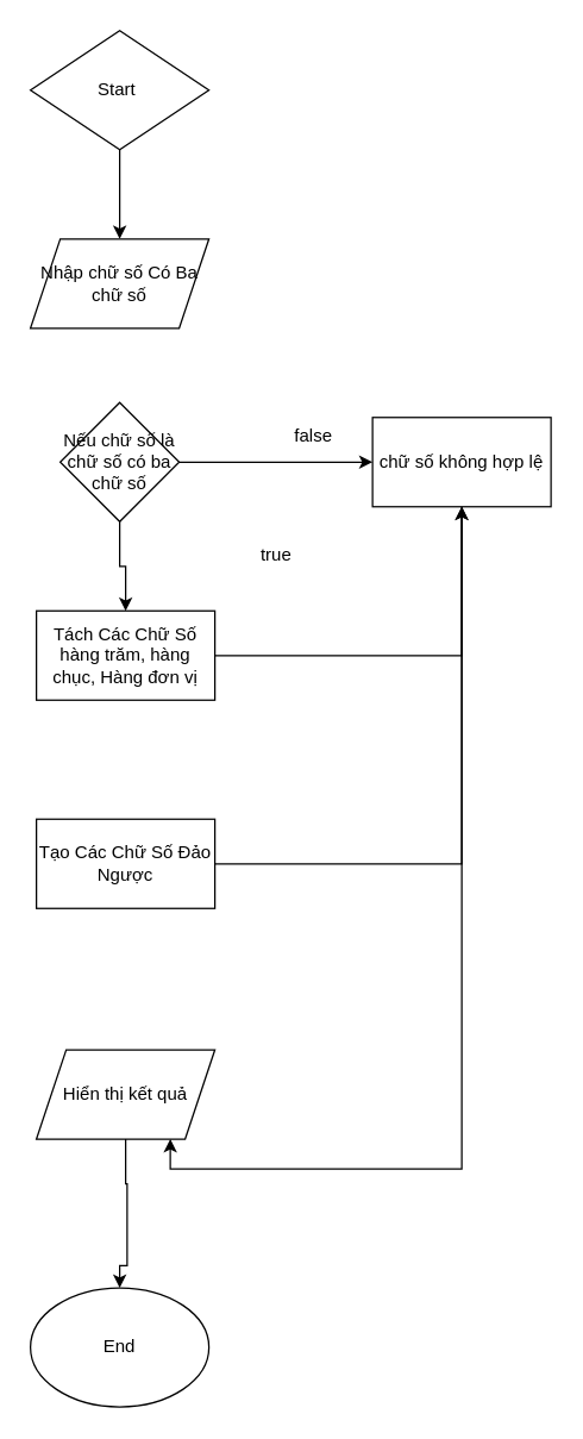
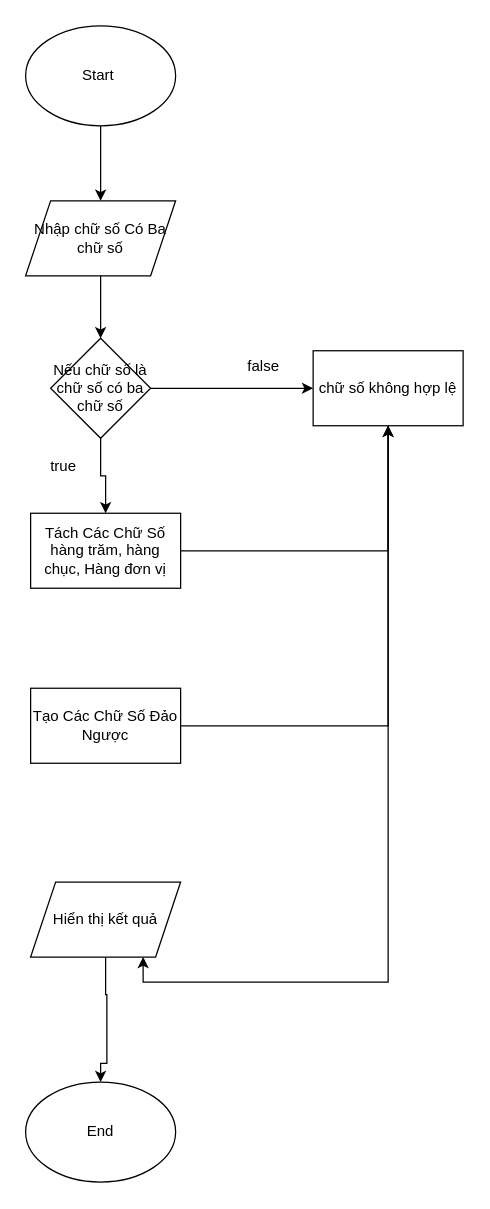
  <mxCell id="0" />
  <mxCell id="1" parent="0" />
  <mxCell id="2" value="" style="edgeStyle=orthogonalEdgeStyle;rounded=0;orthogonalLoop=1;jettySize=auto;html=1;entryX=0.5;entryY=0;entryDx=0;entryDy=0;" parent="1" source="3" target="11" edge="1"><mxGeometry relative="1" as="geometry"><mxPoint x="80" y="190" as="targetPoint" /></mxGeometry></mxCell>
- <mxCell id="3" value="Start&amp;nbsp;" style="rhombus;whiteSpace=wrap;html=1;" parent="1" vertex="1"><mxGeometry x="20" y="20" width="120" height="80" as="geometry" /></mxCell>
+ <mxCell id="3" value="Start&amp;nbsp;" style="ellipse;whiteSpace=wrap;html=1;" parent="1" vertex="1"><mxGeometry x="20" y="20" width="120" height="80" as="geometry" /></mxCell>
  <mxCell id="4" value="" style="edgeStyle=orthogonalEdgeStyle;rounded=0;orthogonalLoop=1;jettySize=auto;html=1;" parent="1" source="5" target="18" edge="1"><mxGeometry relative="1" as="geometry" /></mxCell>
  <mxCell id="5" value="Tách Các Chữ Số hàng trăm, hàng chục, Hàng đơn vị" style="rounded=0;whiteSpace=wrap;html=1;" parent="1" vertex="1"><mxGeometry x="24" y="410" width="120" height="60" as="geometry" /></mxCell>
  <mxCell id="6" value="" style="edgeStyle=orthogonalEdgeStyle;rounded=0;orthogonalLoop=1;jettySize=auto;html=1;" parent="1" source="7" target="18" edge="1"><mxGeometry relative="1" as="geometry"><mxPoint x="84" y="690" as="targetPoint" /></mxGeometry></mxCell>
  <mxCell id="7" value="Tạo Các Chữ Số Đảo Ngược" style="whiteSpace=wrap;html=1;rounded=0;" parent="1" vertex="1"><mxGeometry x="24" y="550" width="120" height="60" as="geometry" /></mxCell>
  <mxCell id="8" style="edgeStyle=orthogonalEdgeStyle;rounded=0;orthogonalLoop=1;jettySize=auto;html=1;exitX=0.5;exitY=1;exitDx=0;exitDy=0;entryX=0.5;entryY=0;entryDx=0;entryDy=0;" parent="1" source="12" target="9" edge="1"><mxGeometry relative="1" as="geometry"><mxPoint x="84" y="750" as="sourcePoint" /><mxPoint x="84" y="825" as="targetPoint" /><Array as="points"><mxPoint x="84" y="795" /><mxPoint x="85" y="795" /><mxPoint x="85" y="850" /></Array></mxGeometry></mxCell>
  <mxCell id="9" value="End" style="ellipse;whiteSpace=wrap;html=1;" parent="1" vertex="1"><mxGeometry x="20" y="865" width="120" height="80" as="geometry" /></mxCell>
+ <mxCell id="10" style="edgeStyle=orthogonalEdgeStyle;rounded=0;orthogonalLoop=1;jettySize=auto;html=1;exitX=0.5;exitY=1;exitDx=0;exitDy=0;entryX=0.5;entryY=0;entryDx=0;entryDy=0;" edge="1" parent="1" source="11" target="15"><mxGeometry relative="1" as="geometry" /></mxCell>
  <mxCell id="11" value="Nhập chữ số Có Ba chữ số" style="shape=parallelogram;perimeter=parallelogramPerimeter;whiteSpace=wrap;html=1;fixedSize=1;" vertex="1" parent="1"><mxGeometry x="20" y="160" width="120" height="60" as="geometry" /></mxCell>
  <mxCell id="12" value="Hiển thị kết quả" style="shape=parallelogram;perimeter=parallelogramPerimeter;whiteSpace=wrap;html=1;fixedSize=1;" vertex="1" parent="1"><mxGeometry x="24" y="705" width="120" height="60" as="geometry" /></mxCell>
  <mxCell id="13" style="edgeStyle=orthogonalEdgeStyle;rounded=0;orthogonalLoop=1;jettySize=auto;html=1;exitX=0.5;exitY=1;exitDx=0;exitDy=0;entryX=0.5;entryY=0;entryDx=0;entryDy=0;" edge="1" parent="1" source="15" target="5"><mxGeometry relative="1" as="geometry" /></mxCell>
  <mxCell id="14" value="" style="edgeStyle=orthogonalEdgeStyle;rounded=0;orthogonalLoop=1;jettySize=auto;html=1;" edge="1" parent="1" source="15" target="18"><mxGeometry relative="1" as="geometry" /></mxCell>
  <mxCell id="15" value="Nếu chữ số là chữ số có ba chữ số" style="rhombus;whiteSpace=wrap;html=1;" vertex="1" parent="1"><mxGeometry x="40" y="270" width="80" height="80" as="geometry" /></mxCell>
- <mxCell id="16" value="true" style="text;html=1;align=center;verticalAlign=middle;resizable=0;points=[];autosize=1;strokeColor=none;fillColor=none;" vertex="1" parent="1"><mxGeometry x="165" y="358" width="40" height="30" as="geometry" /></mxCell>
+ <mxCell id="16" value="true" style="text;html=1;align=center;verticalAlign=middle;resizable=0;points=[];autosize=1;strokeColor=none;fillColor=none;" vertex="1" parent="1"><mxGeometry x="30" y="358" width="40" height="30" as="geometry" /></mxCell>
  <mxCell id="17" style="edgeStyle=orthogonalEdgeStyle;rounded=0;orthogonalLoop=1;jettySize=auto;html=1;exitX=0.5;exitY=1;exitDx=0;exitDy=0;entryX=0.75;entryY=1;entryDx=0;entryDy=0;" edge="1" parent="1" source="18" target="12"><mxGeometry relative="1" as="geometry" /></mxCell>
  <mxCell id="18" value="chữ số không hợp lệ" style="whiteSpace=wrap;html=1;" vertex="1" parent="1"><mxGeometry x="250" y="280" width="120" height="60" as="geometry" /></mxCell>
  <mxCell id="19" value="false" style="text;html=1;align=center;verticalAlign=middle;resizable=0;points=[];autosize=1;strokeColor=none;fillColor=none;" vertex="1" parent="1"><mxGeometry x="185" y="278" width="50" height="30" as="geometry" /></mxCell>
